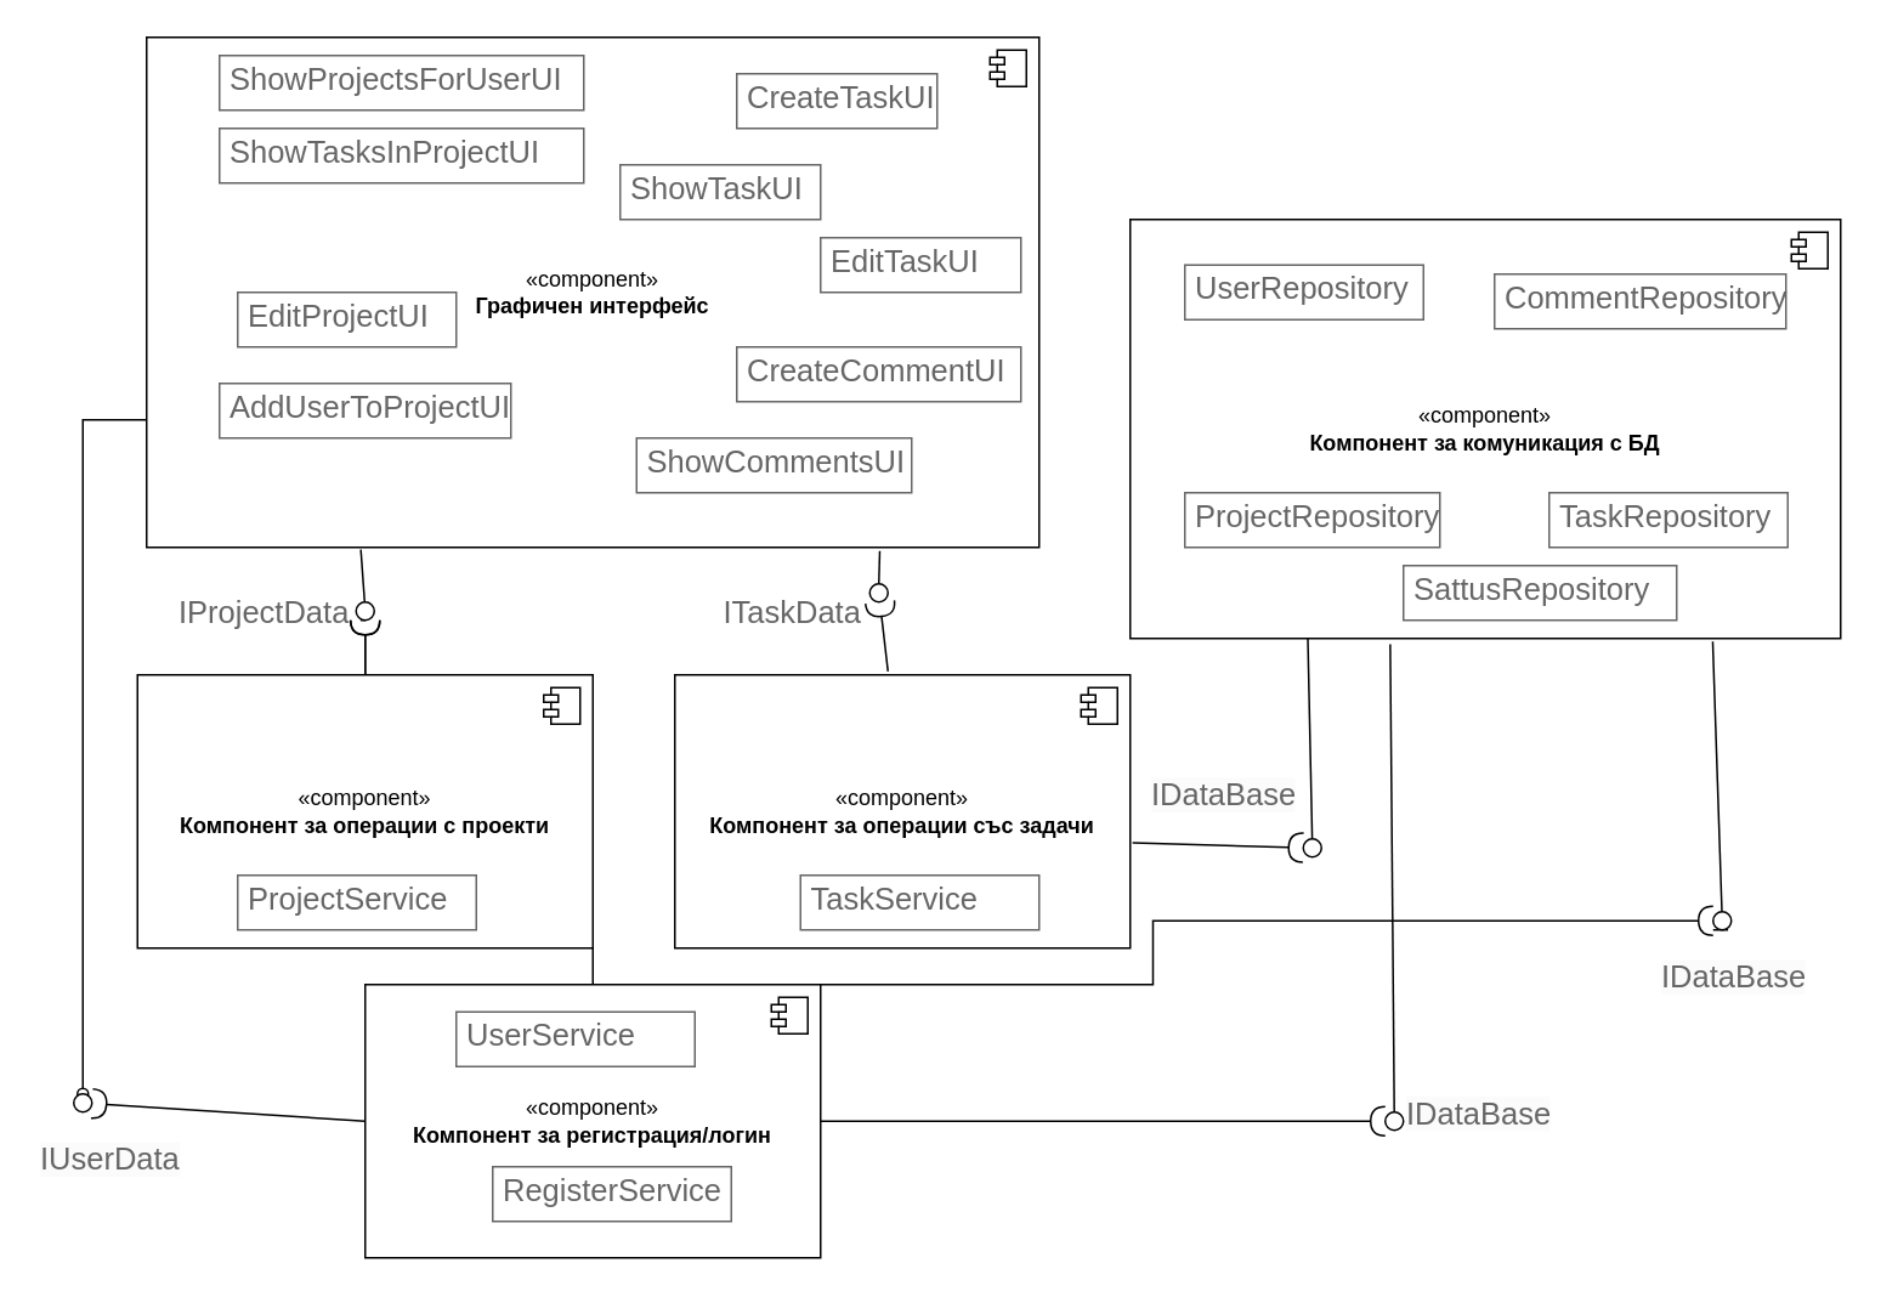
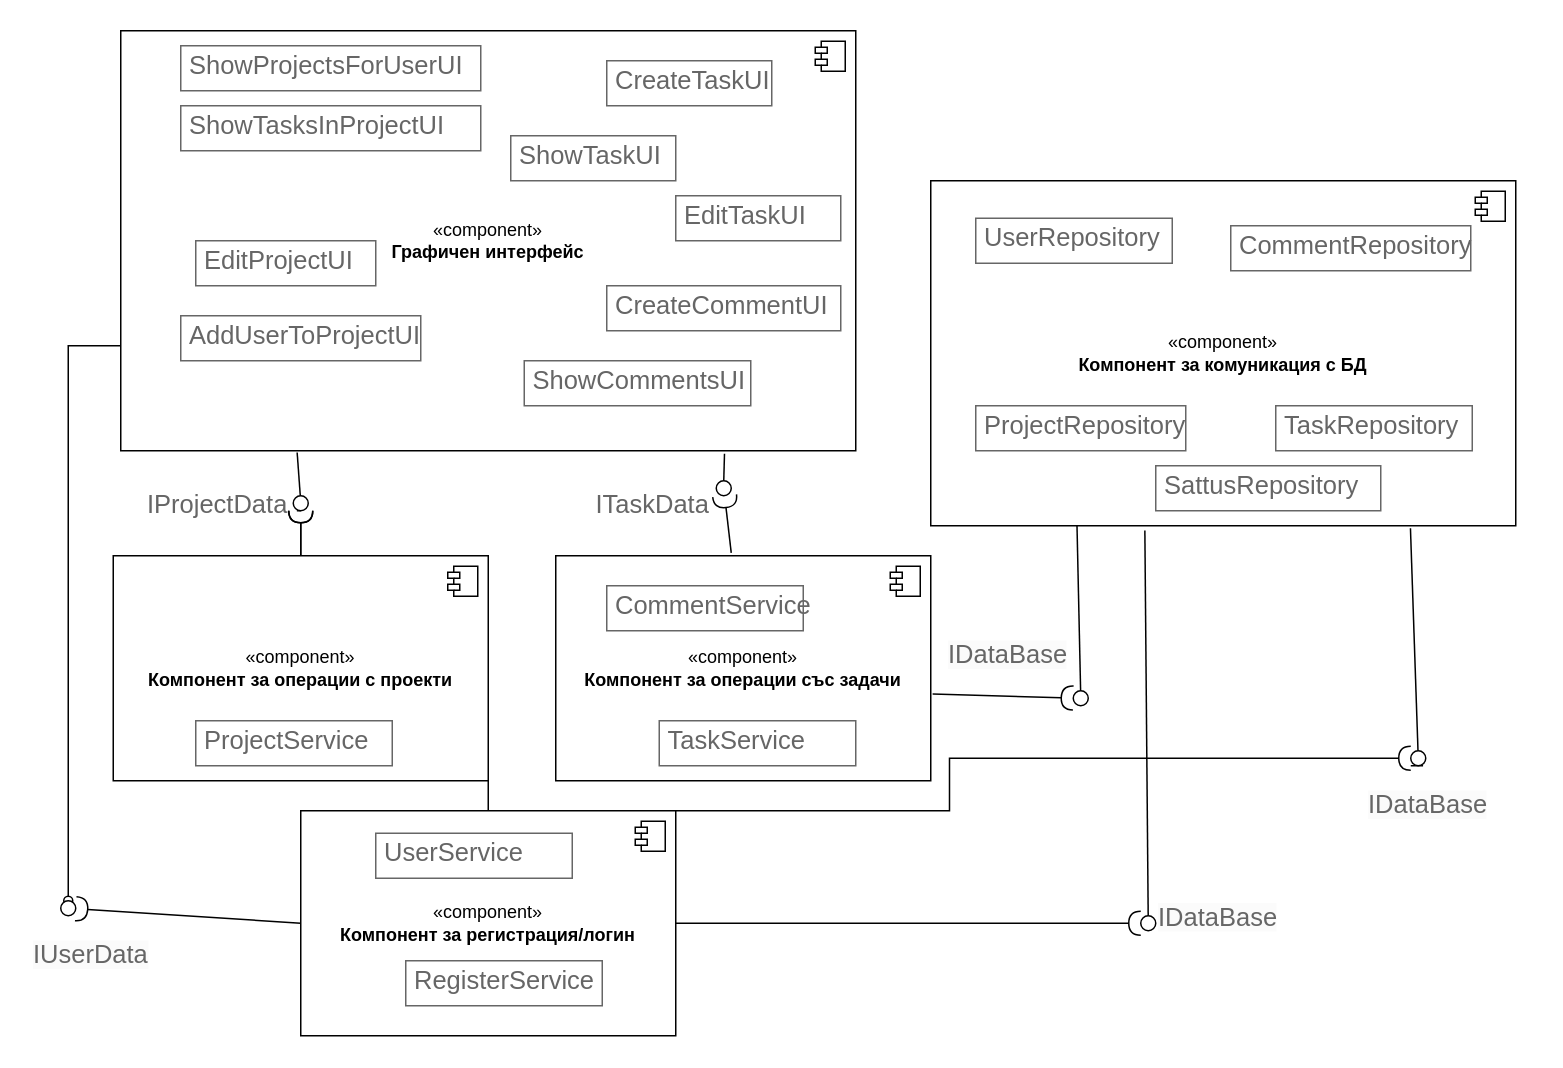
  <mxCell id="0" />
  <mxCell id="1" parent="0" />
  <mxCell id="2" style="edgeStyle=orthogonalEdgeStyle;rounded=0;orthogonalLoop=1;jettySize=auto;html=1;exitX=0;exitY=0.75;exitDx=0;exitDy=0;endArrow=oval;endFill=0;" edge="1" parent="1" source="3" target="45"><mxGeometry relative="1" as="geometry"><mxPoint x="20" y="610" as="targetPoint" /></mxGeometry></mxCell>
  <mxCell id="3" value="«component»&lt;br&gt;&lt;b&gt;Графичен интерфейс&lt;/b&gt;" style="html=1;dropTarget=0;whiteSpace=wrap;" vertex="1" parent="1"><mxGeometry x="80" y="20" width="490" height="280" as="geometry" /></mxCell>
  <mxCell id="4" value="" style="shape=module;jettyWidth=8;jettyHeight=4;" vertex="1" parent="3"><mxGeometry x="1" width="20" height="20" relative="1" as="geometry"><mxPoint x="-27" y="7" as="offset" /></mxGeometry></mxCell>
  <mxCell id="5" value="ShowProjectsForUserUI" style="strokeWidth=1;shadow=0;dashed=0;align=center;html=1;shape=mxgraph.mockup.text.textBox;fontColor=#666666;align=left;fontSize=17;spacingLeft=4;spacingTop=-3;whiteSpace=wrap;strokeColor=#666666;mainText=" vertex="1" parent="1"><mxGeometry x="120" y="30" width="200" height="30" as="geometry" /></mxCell>
  <mxCell id="6" value="ShowTasksInProjectUI" style="strokeWidth=1;shadow=0;dashed=0;align=center;html=1;shape=mxgraph.mockup.text.textBox;fontColor=#666666;align=left;fontSize=17;spacingLeft=4;spacingTop=-3;whiteSpace=wrap;strokeColor=#666666;mainText=" vertex="1" parent="1"><mxGeometry x="120" y="70" width="200" height="30" as="geometry" /></mxCell>
  <mxCell id="7" value="ShowTaskUI" style="strokeWidth=1;shadow=0;dashed=0;align=center;html=1;shape=mxgraph.mockup.text.textBox;fontColor=#666666;align=left;fontSize=17;spacingLeft=4;spacingTop=-3;whiteSpace=wrap;strokeColor=#666666;mainText=" vertex="1" parent="1"><mxGeometry x="340" y="90" width="110" height="30" as="geometry" /></mxCell>
  <mxCell id="8" value="CreateTaskUI" style="strokeWidth=1;shadow=0;dashed=0;align=center;html=1;shape=mxgraph.mockup.text.textBox;fontColor=#666666;align=left;fontSize=17;spacingLeft=4;spacingTop=-3;whiteSpace=wrap;strokeColor=#666666;mainText=" vertex="1" parent="1"><mxGeometry x="404" y="40" width="110" height="30" as="geometry" /></mxCell>
  <mxCell id="9" value="EditTaskUI" style="strokeWidth=1;shadow=0;dashed=0;align=center;html=1;shape=mxgraph.mockup.text.textBox;fontColor=#666666;align=left;fontSize=17;spacingLeft=4;spacingTop=-3;whiteSpace=wrap;strokeColor=#666666;mainText=" vertex="1" parent="1"><mxGeometry x="450" y="130" width="110" height="30" as="geometry" /></mxCell>
  <mxCell id="10" value="EditProjectUI" style="strokeWidth=1;shadow=0;dashed=0;align=center;html=1;shape=mxgraph.mockup.text.textBox;fontColor=#666666;align=left;fontSize=17;spacingLeft=4;spacingTop=-3;whiteSpace=wrap;strokeColor=#666666;mainText=" vertex="1" parent="1"><mxGeometry x="130" y="160" width="120" height="30" as="geometry" /></mxCell>
  <mxCell id="11" value="AddUserToProjectUI" style="strokeWidth=1;shadow=0;dashed=0;align=center;html=1;shape=mxgraph.mockup.text.textBox;fontColor=#666666;align=left;fontSize=17;spacingLeft=4;spacingTop=-3;whiteSpace=wrap;strokeColor=#666666;mainText=" vertex="1" parent="1"><mxGeometry x="120" y="210" width="160" height="30" as="geometry" /></mxCell>
  <mxCell id="12" value="CreateCommentUI" style="strokeWidth=1;shadow=0;dashed=0;align=center;html=1;shape=mxgraph.mockup.text.textBox;fontColor=#666666;align=left;fontSize=17;spacingLeft=4;spacingTop=-3;whiteSpace=wrap;strokeColor=#666666;mainText=" vertex="1" parent="1"><mxGeometry x="404" y="190" width="156" height="30" as="geometry" /></mxCell>
  <mxCell id="13" value="ShowCommentsUI" style="strokeWidth=1;shadow=0;dashed=0;align=center;html=1;shape=mxgraph.mockup.text.textBox;fontColor=#666666;align=left;fontSize=17;spacingLeft=4;spacingTop=-3;whiteSpace=wrap;strokeColor=#666666;mainText=" vertex="1" parent="1"><mxGeometry x="349" y="240" width="151" height="30" as="geometry" /></mxCell>
  <mxCell id="14" style="edgeStyle=orthogonalEdgeStyle;rounded=0;orthogonalLoop=1;jettySize=auto;html=1;exitX=0.5;exitY=0;exitDx=0;exitDy=0;endArrow=halfCircle;endFill=0;" edge="1" parent="1" source="16"><mxGeometry relative="1" as="geometry"><mxPoint x="200" y="340" as="targetPoint" /></mxGeometry></mxCell>
  <mxCell id="15" style="edgeStyle=orthogonalEdgeStyle;rounded=0;orthogonalLoop=1;jettySize=auto;html=1;exitX=1;exitY=1;exitDx=0;exitDy=0;endArrow=halfCircle;endFill=0;" edge="1" parent="1" source="16" target="56"><mxGeometry relative="1" as="geometry"><mxPoint x="930" y="510" as="targetPoint" /></mxGeometry></mxCell>
  <mxCell id="16" value="«component»&lt;br&gt;&lt;b&gt;Компонент за операции с проекти&lt;/b&gt;" style="html=1;dropTarget=0;whiteSpace=wrap;" vertex="1" parent="1"><mxGeometry x="75" y="370" width="250" height="150" as="geometry" /></mxCell>
  <mxCell id="17" value="" style="shape=module;jettyWidth=8;jettyHeight=4;" vertex="1" parent="16"><mxGeometry x="1" width="20" height="20" relative="1" as="geometry"><mxPoint x="-27" y="7" as="offset" /></mxGeometry></mxCell>
  <mxCell id="18" value="ProjectService" style="strokeWidth=1;shadow=0;dashed=0;align=center;html=1;shape=mxgraph.mockup.text.textBox;fontColor=#666666;align=left;fontSize=17;spacingLeft=4;spacingTop=-3;whiteSpace=wrap;strokeColor=#666666;mainText=" vertex="1" parent="1"><mxGeometry x="130" y="480" width="131" height="30" as="geometry" /></mxCell>
  <mxCell id="19" value="«component»&lt;br&gt;&lt;b&gt;Компонент за операции със задачи&lt;/b&gt;" style="html=1;dropTarget=0;whiteSpace=wrap;" vertex="1" parent="1"><mxGeometry x="370" y="370" width="250" height="150" as="geometry" /></mxCell>
  <mxCell id="20" value="" style="shape=module;jettyWidth=8;jettyHeight=4;" vertex="1" parent="19"><mxGeometry x="1" width="20" height="20" relative="1" as="geometry"><mxPoint x="-27" y="7" as="offset" /></mxGeometry></mxCell>
  <mxCell id="21" value="TaskService" style="strokeWidth=1;shadow=0;dashed=0;align=center;html=1;shape=mxgraph.mockup.text.textBox;fontColor=#666666;align=left;fontSize=17;spacingLeft=4;spacingTop=-3;whiteSpace=wrap;strokeColor=#666666;mainText=" vertex="1" parent="1"><mxGeometry x="439" y="480" width="131" height="30" as="geometry" /></mxCell>
+ <mxCell id="22" value="CommentService" style="strokeWidth=1;shadow=0;dashed=0;align=center;html=1;shape=mxgraph.mockup.text.textBox;fontColor=#666666;align=left;fontSize=17;spacingLeft=4;spacingTop=-3;whiteSpace=wrap;strokeColor=#666666;mainText=" vertex="1" parent="1"><mxGeometry x="404" y="390" width="131" height="30" as="geometry" /></mxCell>
  <mxCell id="23" value="«component»&lt;br&gt;&lt;b&gt;Компонент за регистрация/логин&lt;/b&gt;" style="html=1;dropTarget=0;whiteSpace=wrap;" vertex="1" parent="1"><mxGeometry x="200" y="540" width="250" height="150" as="geometry" /></mxCell>
  <mxCell id="24" value="" style="shape=module;jettyWidth=8;jettyHeight=4;" vertex="1" parent="23"><mxGeometry x="1" width="20" height="20" relative="1" as="geometry"><mxPoint x="-27" y="7" as="offset" /></mxGeometry></mxCell>
  <mxCell id="25" value="UserService" style="strokeWidth=1;shadow=0;dashed=0;align=center;html=1;shape=mxgraph.mockup.text.textBox;fontColor=#666666;align=left;fontSize=17;spacingLeft=4;spacingTop=-3;whiteSpace=wrap;strokeColor=#666666;mainText=" vertex="1" parent="1"><mxGeometry x="250" y="555" width="131" height="30" as="geometry" /></mxCell>
  <mxCell id="26" value="RegisterService" style="strokeWidth=1;shadow=0;dashed=0;align=center;html=1;shape=mxgraph.mockup.text.textBox;fontColor=#666666;align=left;fontSize=17;spacingLeft=4;spacingTop=-3;whiteSpace=wrap;strokeColor=#666666;mainText=" vertex="1" parent="1"><mxGeometry x="270" y="640" width="131" height="30" as="geometry" /></mxCell>
  <mxCell id="27" value="«component»&lt;br&gt;&lt;b&gt;Компонент за комуникация с БД&lt;/b&gt;" style="html=1;dropTarget=0;whiteSpace=wrap;" vertex="1" parent="1"><mxGeometry x="620" y="120" width="390" height="230" as="geometry" /></mxCell>
  <mxCell id="28" value="" style="shape=module;jettyWidth=8;jettyHeight=4;" vertex="1" parent="27"><mxGeometry x="1" width="20" height="20" relative="1" as="geometry"><mxPoint x="-27" y="7" as="offset" /></mxGeometry></mxCell>
  <mxCell id="29" value="UserRepository" style="strokeWidth=1;shadow=0;dashed=0;align=center;html=1;shape=mxgraph.mockup.text.textBox;fontColor=#666666;align=left;fontSize=17;spacingLeft=4;spacingTop=-3;whiteSpace=wrap;strokeColor=#666666;mainText=" vertex="1" parent="1"><mxGeometry x="650" y="145" width="131" height="30" as="geometry" /></mxCell>
  <mxCell id="30" value="CommentRepository" style="strokeWidth=1;shadow=0;dashed=0;align=center;html=1;shape=mxgraph.mockup.text.textBox;fontColor=#666666;align=left;fontSize=17;spacingLeft=4;spacingTop=-3;whiteSpace=wrap;strokeColor=#666666;mainText=" vertex="1" parent="1"><mxGeometry x="820" y="150" width="160" height="30" as="geometry" /></mxCell>
  <mxCell id="31" value="ProjectRepository" style="strokeWidth=1;shadow=0;dashed=0;align=center;html=1;shape=mxgraph.mockup.text.textBox;fontColor=#666666;align=left;fontSize=17;spacingLeft=4;spacingTop=-3;whiteSpace=wrap;strokeColor=#666666;mainText=" vertex="1" parent="1"><mxGeometry x="650" y="270" width="140" height="30" as="geometry" /></mxCell>
  <mxCell id="32" value="TaskRepository" style="strokeWidth=1;shadow=0;dashed=0;align=center;html=1;shape=mxgraph.mockup.text.textBox;fontColor=#666666;align=left;fontSize=17;spacingLeft=4;spacingTop=-3;whiteSpace=wrap;strokeColor=#666666;mainText=" vertex="1" parent="1"><mxGeometry x="850" y="270" width="131" height="30" as="geometry" /></mxCell>
  <mxCell id="33" value="SattusRepository" style="strokeWidth=1;shadow=0;dashed=0;align=center;html=1;shape=mxgraph.mockup.text.textBox;fontColor=#666666;align=left;fontSize=17;spacingLeft=4;spacingTop=-3;whiteSpace=wrap;strokeColor=#666666;mainText=" vertex="1" parent="1"><mxGeometry x="770" y="310" width="150" height="30" as="geometry" /></mxCell>
  <mxCell id="34" value="" style="rounded=0;orthogonalLoop=1;jettySize=auto;html=1;endArrow=none;endFill=0;sketch=0;sourcePerimeterSpacing=0;targetPerimeterSpacing=0;exitX=0.24;exitY=1.004;exitDx=0;exitDy=0;exitPerimeter=0;" edge="1" parent="1" source="37"><mxGeometry relative="1" as="geometry"><mxPoint x="280" y="335" as="sourcePoint" /><mxPoint x="200" y="340" as="targetPoint" /></mxGeometry></mxCell>
  <mxCell id="35" value="" style="rounded=0;orthogonalLoop=1;jettySize=auto;html=1;endArrow=halfCircle;endFill=0;endSize=6;strokeWidth=1;sketch=0;exitX=0.5;exitY=0;exitDx=0;exitDy=0;" edge="1" parent="1" source="16"><mxGeometry relative="1" as="geometry"><mxPoint x="320" y="335" as="sourcePoint" /><mxPoint x="200" y="340" as="targetPoint" /></mxGeometry></mxCell>
  <mxCell id="36" value="" style="rounded=0;orthogonalLoop=1;jettySize=auto;html=1;endArrow=none;endFill=0;sketch=0;sourcePerimeterSpacing=0;targetPerimeterSpacing=0;exitX=0.24;exitY=1.004;exitDx=0;exitDy=0;exitPerimeter=0;" edge="1" parent="1" source="3" target="37"><mxGeometry relative="1" as="geometry"><mxPoint x="198" y="301" as="sourcePoint" /><mxPoint x="200" y="340" as="targetPoint" /></mxGeometry></mxCell>
  <mxCell id="37" value="" style="ellipse;whiteSpace=wrap;html=1;align=center;aspect=fixed;resizable=0;points=[];outlineConnect=0;sketch=0;" vertex="1" parent="1"><mxGeometry x="195" y="330" width="10" height="10" as="geometry" /></mxCell>
  <mxCell id="38" value="&lt;font color=&quot;#666666&quot;&gt;&lt;span style=&quot;font-size: 17px;&quot;&gt;IProjectData&lt;/span&gt;&lt;/font&gt;" style="text;whiteSpace=wrap;html=1;" vertex="1" parent="1"><mxGeometry x="95.5" y="320" width="200" height="40" as="geometry" /></mxCell>
  <mxCell id="39" value="" style="rounded=0;orthogonalLoop=1;jettySize=auto;html=1;endArrow=none;endFill=0;sketch=0;sourcePerimeterSpacing=0;targetPerimeterSpacing=0;exitX=0.75;exitY=1;exitDx=0;exitDy=0;" edge="1" parent="1" source="42"><mxGeometry relative="1" as="geometry"><mxPoint x="482.5" y="301.95" as="sourcePoint" /><mxPoint x="483" y="330" as="targetPoint" /></mxGeometry></mxCell>
  <mxCell id="40" value="" style="rounded=0;orthogonalLoop=1;jettySize=auto;html=1;endArrow=halfCircle;endFill=0;endSize=6;strokeWidth=1;sketch=0;exitX=0.328;exitY=-0.026;exitDx=0;exitDy=0;exitPerimeter=0;" edge="1" target="42" parent="1"><mxGeometry relative="1" as="geometry"><mxPoint x="487" y="368.05" as="sourcePoint" /><mxPoint x="487" y="340" as="targetPoint" /></mxGeometry></mxCell>
  <mxCell id="41" value="" style="rounded=0;orthogonalLoop=1;jettySize=auto;html=1;endArrow=none;endFill=0;sketch=0;sourcePerimeterSpacing=0;targetPerimeterSpacing=0;exitX=0.75;exitY=1;exitDx=0;exitDy=0;" edge="1" parent="1" target="42"><mxGeometry relative="1" as="geometry"><mxPoint x="482.5" y="301.95" as="sourcePoint" /><mxPoint x="483" y="330" as="targetPoint" /></mxGeometry></mxCell>
  <mxCell id="42" value="" style="ellipse;whiteSpace=wrap;html=1;align=center;aspect=fixed;resizable=0;points=[];outlineConnect=0;sketch=0;" vertex="1" parent="1"><mxGeometry x="477" y="320" width="10" height="10" as="geometry" /></mxCell>
  <mxCell id="43" value="&lt;font color=&quot;#666666&quot;&gt;&lt;span style=&quot;font-size: 17px;&quot;&gt;ITaskData&lt;/span&gt;&lt;/font&gt;" style="text;whiteSpace=wrap;html=1;" vertex="1" parent="1"><mxGeometry x="395" y="320" width="200" height="40" as="geometry" /></mxCell>
  <mxCell id="44" value="" style="rounded=0;orthogonalLoop=1;jettySize=auto;html=1;endArrow=halfCircle;endFill=0;endSize=6;strokeWidth=1;sketch=0;exitX=0;exitY=0.5;exitDx=0;exitDy=0;" edge="1" target="45" parent="1" source="23"><mxGeometry relative="1" as="geometry"><mxPoint x="-24.75" y="772.1" as="sourcePoint" /><mxPoint x="-85" y="770" as="targetPoint" /></mxGeometry></mxCell>
  <mxCell id="45" value="" style="ellipse;whiteSpace=wrap;html=1;align=center;aspect=fixed;resizable=0;points=[];outlineConnect=0;sketch=0;" vertex="1" parent="1"><mxGeometry x="40" y="600" width="10" height="10" as="geometry" /></mxCell>
  <mxCell id="46" value="&lt;span style=&quot;color: rgb(102, 102, 102); font-family: Helvetica; font-size: 17px; font-style: normal; font-variant-ligatures: normal; font-variant-caps: normal; font-weight: 400; letter-spacing: normal; orphans: 2; text-align: left; text-indent: 0px; text-transform: none; widows: 2; word-spacing: 0px; -webkit-text-stroke-width: 0px; background-color: rgb(251, 251, 251); text-decoration-thickness: initial; text-decoration-style: initial; text-decoration-color: initial; float: none; display: inline !important;&quot;&gt;IUserData&lt;/span&gt;" style="text;whiteSpace=wrap;html=1;" vertex="1" parent="1"><mxGeometry x="20" y="620" width="130" height="40" as="geometry" /></mxCell>
  <mxCell id="47" value="" style="rounded=0;orthogonalLoop=1;jettySize=auto;html=1;endArrow=none;endFill=0;sketch=0;sourcePerimeterSpacing=0;targetPerimeterSpacing=0;exitX=0.25;exitY=1;exitDx=0;exitDy=0;" edge="1" target="49" parent="1" source="27"><mxGeometry relative="1" as="geometry"><mxPoint x="580" y="425" as="sourcePoint" /><mxPoint x="729" y="460" as="targetPoint" /></mxGeometry></mxCell>
  <mxCell id="48" value="" style="rounded=0;orthogonalLoop=1;jettySize=auto;html=1;endArrow=halfCircle;endFill=0;endSize=6;strokeWidth=1;sketch=0;exitX=1.005;exitY=0.614;exitDx=0;exitDy=0;exitPerimeter=0;" edge="1" target="49" parent="1" source="19"><mxGeometry relative="1" as="geometry"><mxPoint x="620" y="425" as="sourcePoint" /><mxPoint x="690" y="458" as="targetPoint" /></mxGeometry></mxCell>
  <mxCell id="49" value="" style="ellipse;whiteSpace=wrap;html=1;align=center;aspect=fixed;resizable=0;points=[];outlineConnect=0;sketch=0;" vertex="1" parent="1"><mxGeometry x="715" y="460" width="10" height="10" as="geometry" /></mxCell>
  <mxCell id="50" value="" style="rounded=0;orthogonalLoop=1;jettySize=auto;html=1;endArrow=none;endFill=0;sketch=0;sourcePerimeterSpacing=0;targetPerimeterSpacing=0;exitX=0.366;exitY=1.014;exitDx=0;exitDy=0;exitPerimeter=0;" edge="1" target="53" parent="1" source="27"><mxGeometry relative="1" as="geometry"><mxPoint x="500" y="425" as="sourcePoint" /><mxPoint x="770" y="610" as="targetPoint" /></mxGeometry></mxCell>
  <mxCell id="51" value="" style="rounded=0;orthogonalLoop=1;jettySize=auto;html=1;endArrow=halfCircle;endFill=0;endSize=6;strokeWidth=1;sketch=0;" edge="1" parent="1" source="53"><mxGeometry relative="1" as="geometry"><mxPoint x="540" y="425" as="sourcePoint" /><mxPoint x="760" y="615" as="targetPoint" /></mxGeometry></mxCell>
  <mxCell id="52" value="" style="rounded=0;orthogonalLoop=1;jettySize=auto;html=1;endArrow=halfCircle;endFill=0;endSize=6;strokeWidth=1;sketch=0;" edge="1" parent="1" source="23" target="53"><mxGeometry relative="1" as="geometry"><mxPoint x="450" y="615" as="sourcePoint" /><mxPoint x="760" y="615" as="targetPoint" /></mxGeometry></mxCell>
  <mxCell id="53" value="" style="ellipse;whiteSpace=wrap;html=1;align=center;aspect=fixed;resizable=0;points=[];outlineConnect=0;sketch=0;" vertex="1" parent="1"><mxGeometry x="760" y="610" width="10" height="10" as="geometry" /></mxCell>
  <mxCell id="54" value="" style="rounded=0;orthogonalLoop=1;jettySize=auto;html=1;endArrow=none;endFill=0;sketch=0;sourcePerimeterSpacing=0;targetPerimeterSpacing=0;exitX=0.82;exitY=1.007;exitDx=0;exitDy=0;exitPerimeter=0;" edge="1" parent="1" source="56"><mxGeometry relative="1" as="geometry"><mxPoint x="728" y="360" as="sourcePoint" /><mxPoint x="940" y="510" as="targetPoint" /></mxGeometry></mxCell>
  <mxCell id="55" value="" style="rounded=0;orthogonalLoop=1;jettySize=auto;html=1;endArrow=none;endFill=0;sketch=0;sourcePerimeterSpacing=0;targetPerimeterSpacing=0;exitX=0.82;exitY=1.007;exitDx=0;exitDy=0;exitPerimeter=0;" edge="1" parent="1" source="27" target="56"><mxGeometry relative="1" as="geometry"><mxPoint x="940" y="352" as="sourcePoint" /><mxPoint x="940" y="510" as="targetPoint" /></mxGeometry></mxCell>
  <mxCell id="56" value="" style="ellipse;whiteSpace=wrap;html=1;align=center;aspect=fixed;resizable=0;points=[];outlineConnect=0;sketch=0;" vertex="1" parent="1"><mxGeometry x="940" y="500" width="10" height="10" as="geometry" /></mxCell>
  <mxCell id="57" value="&lt;span style=&quot;color: rgb(102, 102, 102); font-family: Helvetica; font-size: 17px; font-style: normal; font-variant-ligatures: normal; font-variant-caps: normal; font-weight: 400; letter-spacing: normal; orphans: 2; text-align: left; text-indent: 0px; text-transform: none; widows: 2; word-spacing: 0px; -webkit-text-stroke-width: 0px; background-color: rgb(251, 251, 251); text-decoration-thickness: initial; text-decoration-style: initial; text-decoration-color: initial; float: none; display: inline !important;&quot;&gt;IDataBase&lt;/span&gt;" style="text;whiteSpace=wrap;html=1;" vertex="1" parent="1"><mxGeometry x="770" y="595" width="110" height="40" as="geometry" /></mxCell>
  <mxCell id="58" value="&lt;span style=&quot;color: rgb(102, 102, 102); font-family: Helvetica; font-size: 17px; font-style: normal; font-variant-ligatures: normal; font-variant-caps: normal; font-weight: 400; letter-spacing: normal; orphans: 2; text-align: left; text-indent: 0px; text-transform: none; widows: 2; word-spacing: 0px; -webkit-text-stroke-width: 0px; background-color: rgb(251, 251, 251); text-decoration-thickness: initial; text-decoration-style: initial; text-decoration-color: initial; float: none; display: inline !important;&quot;&gt;IDataBase&lt;/span&gt;" style="text;whiteSpace=wrap;html=1;" vertex="1" parent="1"><mxGeometry x="910" y="520" width="110" height="40" as="geometry" /></mxCell>
  <mxCell id="59" value="&lt;span style=&quot;color: rgb(102, 102, 102); font-family: Helvetica; font-size: 17px; font-style: normal; font-variant-ligatures: normal; font-variant-caps: normal; font-weight: 400; letter-spacing: normal; orphans: 2; text-align: left; text-indent: 0px; text-transform: none; widows: 2; word-spacing: 0px; -webkit-text-stroke-width: 0px; background-color: rgb(251, 251, 251); text-decoration-thickness: initial; text-decoration-style: initial; text-decoration-color: initial; float: none; display: inline !important;&quot;&gt;IDataBase&lt;/span&gt;" style="text;whiteSpace=wrap;html=1;" vertex="1" parent="1"><mxGeometry x="630" y="420" width="110" height="40" as="geometry" /></mxCell>
